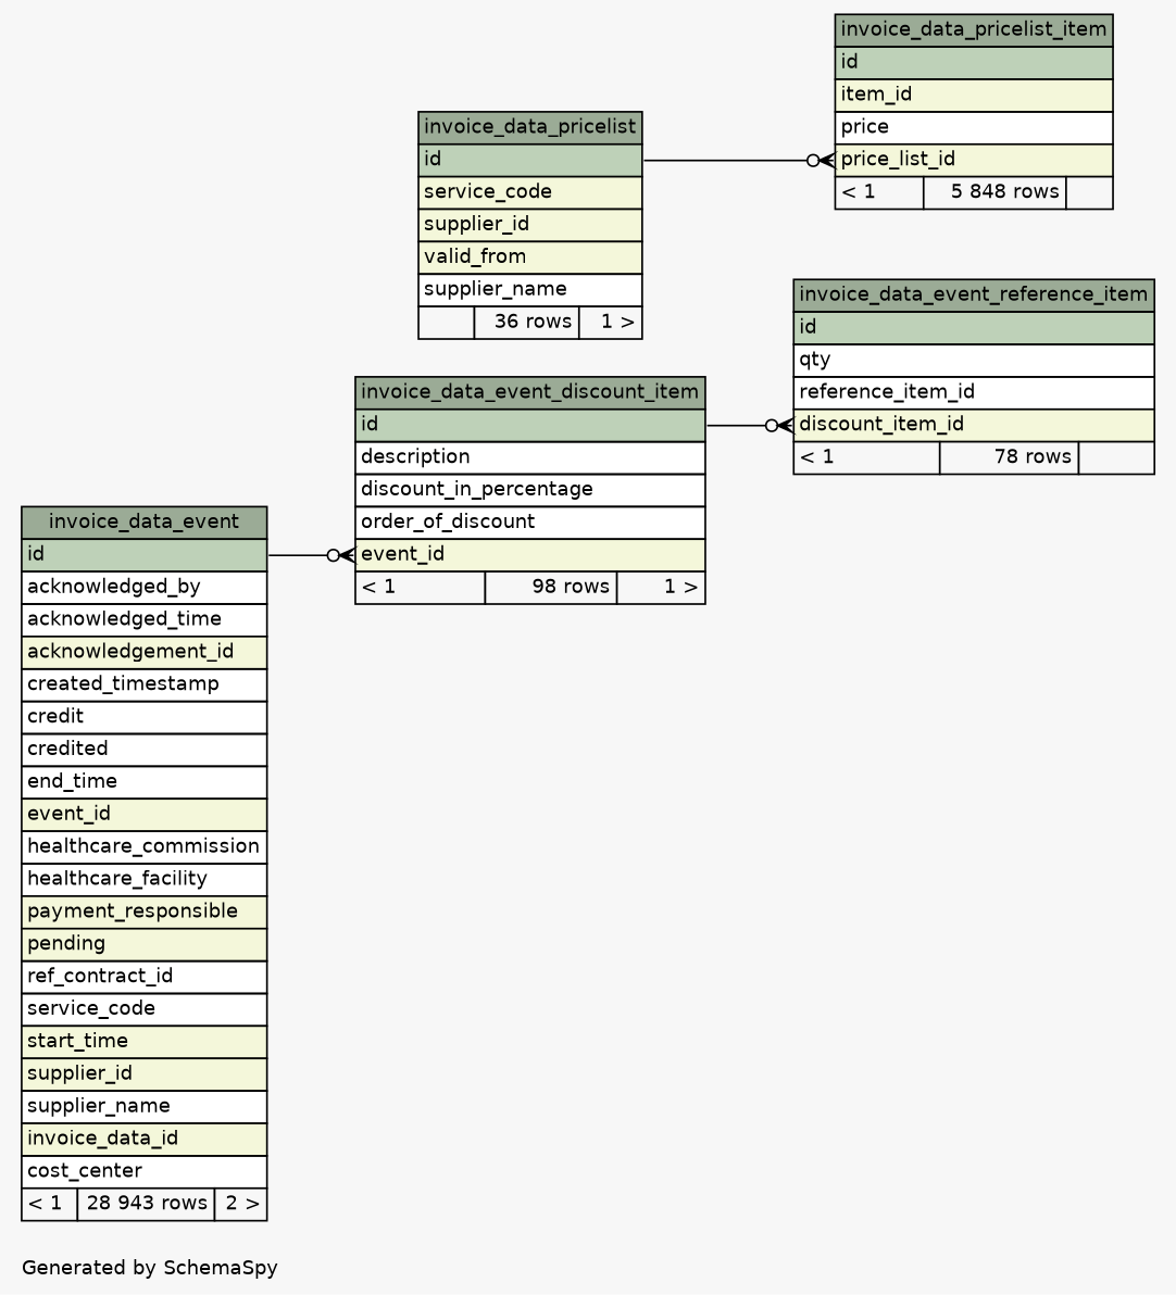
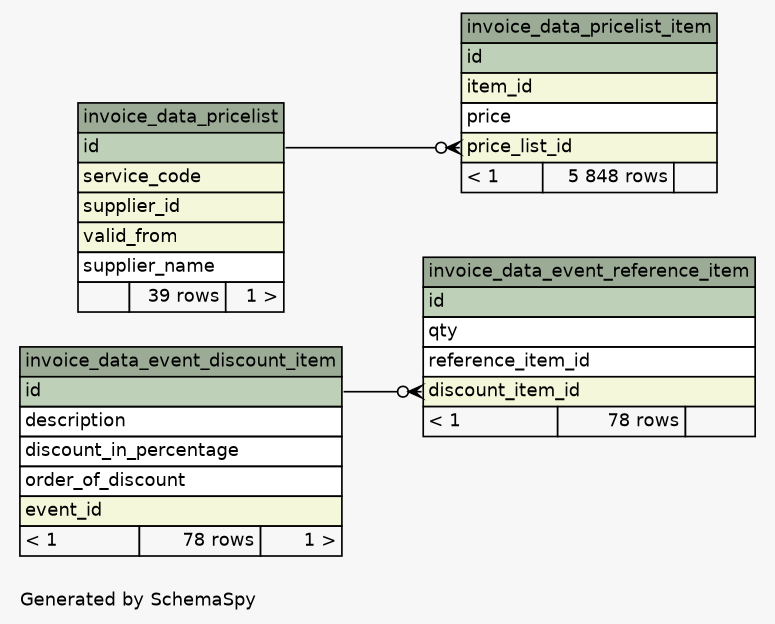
  digraph {
    bgcolor="#f7f7f7"
    fontname=Helvetica
    fontsize=11
    label="\nGenerated by SchemaSpy"
    labeljust=l
    nodesep=0.18
    rankdir=RL
    ranksep=0.46
    node [fontname=Helvetica fontsize=11 shape=plaintext]
    edge [arrowhead=none arrowsize=0.8 arrowtail=crowodot dir=back headport="id:e"]
-   n1 [label=<     <TABLE BORDER="0" CELLBORDER="1" CELLSPACING="0" BGCOLOR="#ffffff">       <TR><TD COLSPAN="3" BGCOLOR="#9bab96" ALIGN="CENTER">invoice_data_event</TD></TR>       <TR><TD PORT="id" COLSPAN="3" BGCOLOR="#bed1b8" ALIGN="LEFT">id</TD></TR>       <TR><TD PORT="acknowledged_by" COLSPAN="3" ALIGN="LEFT">acknowledged_by</TD></TR>       <TR><TD PORT="acknowledged_time" COLSPAN="3" ALIGN="LEFT">acknowledged_time</TD></TR>       <TR><TD PORT="acknowledgement_id" COLSPAN="3" BGCOLOR="#f4f7da" ALIGN="LEFT">acknowledgement_id</TD></TR>       <TR><TD PORT="created_timestamp" COLSPAN="3" ALIGN="LEFT">created_timestamp</TD></TR>       <TR><TD PORT="credit" COLSPAN="3" ALIGN="LEFT">credit</TD></TR>       <TR><TD PORT="credited" COLSPAN="3" ALIGN="LEFT">credited</TD></TR>       <TR><TD PORT="end_time" COLSPAN="3" ALIGN="LEFT">end_time</TD></TR>       <TR><TD PORT="event_id" COLSPAN="3" BGCOLOR="#f4f7da" ALIGN="LEFT">event_id</TD></TR>       <TR><TD PORT="healthcare_commission" COLSPAN="3" ALIGN="LEFT">healthcare_commission</TD></TR>       <TR><TD PORT="healthcare_facility" COLSPAN="3" ALIGN="LEFT">healthcare_facility</TD></TR>       <TR><TD PORT="payment_responsible" COLSPAN="3" BGCOLOR="#f4f7da" ALIGN="LEFT">payment_responsible</TD></TR>       <TR><TD PORT="pending" COLSPAN="3" BGCOLOR="#f4f7da" ALIGN="LEFT">pending</TD></TR>       <TR><TD PORT="ref_contract_id" COLSPAN="3" ALIGN="LEFT">ref_contract_id</TD></TR>       <TR><TD PORT="service_code" COLSPAN="3" ALIGN="LEFT">service_code</TD></TR>       <TR><TD PORT="start_time" COLSPAN="3" BGCOLOR="#f4f7da" ALIGN="LEFT">start_time</TD></TR>       <TR><TD PORT="supplier_id" COLSPAN="3" BGCOLOR="#f4f7da" ALIGN="LEFT">supplier_id</TD></TR>       <TR><TD PORT="supplier_name" COLSPAN="3" ALIGN="LEFT">supplier_name</TD></TR>       <TR><TD PORT="invoice_data_id" COLSPAN="3" BGCOLOR="#f4f7da" ALIGN="LEFT">invoice_data_id</TD></TR>       <TR><TD PORT="cost_center" COLSPAN="3" ALIGN="LEFT">cost_center</TD></TR>       <TR><TD ALIGN="LEFT" BGCOLOR="#f7f7f7">&lt; 1</TD><TD ALIGN="RIGHT" BGCOLOR="#f7f7f7">28 943 rows</TD><TD ALIGN="RIGHT" BGCOLOR="#f7f7f7">2 &gt;</TD></TR>     </TABLE>>]
-   n2 [label=<     <TABLE BORDER="0" CELLBORDER="1" CELLSPACING="0" BGCOLOR="#ffffff">       <TR><TD COLSPAN="3" BGCOLOR="#9bab96" ALIGN="CENTER">invoice_data_event_discount_item</TD></TR>       <TR><TD PORT="id" COLSPAN="3" BGCOLOR="#bed1b8" ALIGN="LEFT">id</TD></TR>       <TR><TD PORT="description" COLSPAN="3" ALIGN="LEFT">description</TD></TR>       <TR><TD PORT="discount_in_percentage" COLSPAN="3" ALIGN="LEFT">discount_in_percentage</TD></TR>       <TR><TD PORT="order_of_discount" COLSPAN="3" ALIGN="LEFT">order_of_discount</TD></TR>       <TR><TD PORT="event_id" COLSPAN="3" BGCOLOR="#f4f7da" ALIGN="LEFT">event_id</TD></TR>       <TR><TD ALIGN="LEFT" BGCOLOR="#f7f7f7">&lt; 1</TD><TD ALIGN="RIGHT" BGCOLOR="#f7f7f7">98 rows</TD><TD ALIGN="RIGHT" BGCOLOR="#f7f7f7">1 &gt;</TD></TR>     </TABLE>>]
+   n2 [label=<     <TABLE BORDER="0" CELLBORDER="1" CELLSPACING="0" BGCOLOR="#ffffff">       <TR><TD COLSPAN="3" BGCOLOR="#9bab96" ALIGN="CENTER">invoice_data_event_discount_item</TD></TR>       <TR><TD PORT="id" COLSPAN="3" BGCOLOR="#bed1b8" ALIGN="LEFT">id</TD></TR>       <TR><TD PORT="description" COLSPAN="3" ALIGN="LEFT">description</TD></TR>       <TR><TD PORT="discount_in_percentage" COLSPAN="3" ALIGN="LEFT">discount_in_percentage</TD></TR>       <TR><TD PORT="order_of_discount" COLSPAN="3" ALIGN="LEFT">order_of_discount</TD></TR>       <TR><TD PORT="event_id" COLSPAN="3" BGCOLOR="#f4f7da" ALIGN="LEFT">event_id</TD></TR>       <TR><TD ALIGN="LEFT" BGCOLOR="#f7f7f7">&lt; 1</TD><TD ALIGN="RIGHT" BGCOLOR="#f7f7f7">78 rows</TD><TD ALIGN="RIGHT" BGCOLOR="#f7f7f7">1 &gt;</TD></TR>     </TABLE>>]
    n3 [label=<     <TABLE BORDER="0" CELLBORDER="1" CELLSPACING="0" BGCOLOR="#ffffff">       <TR><TD COLSPAN="3" BGCOLOR="#9bab96" ALIGN="CENTER">invoice_data_event_reference_item</TD></TR>       <TR><TD PORT="id" COLSPAN="3" BGCOLOR="#bed1b8" ALIGN="LEFT">id</TD></TR>       <TR><TD PORT="qty" COLSPAN="3" ALIGN="LEFT">qty</TD></TR>       <TR><TD PORT="reference_item_id" COLSPAN="3" ALIGN="LEFT">reference_item_id</TD></TR>       <TR><TD PORT="discount_item_id" COLSPAN="3" BGCOLOR="#f4f7da" ALIGN="LEFT">discount_item_id</TD></TR>       <TR><TD ALIGN="LEFT" BGCOLOR="#f7f7f7">&lt; 1</TD><TD ALIGN="RIGHT" BGCOLOR="#f7f7f7">78 rows</TD><TD ALIGN="RIGHT" BGCOLOR="#f7f7f7">  </TD></TR>     </TABLE>>]
-   n4 [label=<     <TABLE BORDER="0" CELLBORDER="1" CELLSPACING="0" BGCOLOR="#ffffff">       <TR><TD COLSPAN="3" BGCOLOR="#9bab96" ALIGN="CENTER">invoice_data_pricelist</TD></TR>       <TR><TD PORT="id" COLSPAN="3" BGCOLOR="#bed1b8" ALIGN="LEFT">id</TD></TR>       <TR><TD PORT="service_code" COLSPAN="3" BGCOLOR="#f4f7da" ALIGN="LEFT">service_code</TD></TR>       <TR><TD PORT="supplier_id" COLSPAN="3" BGCOLOR="#f4f7da" ALIGN="LEFT">supplier_id</TD></TR>       <TR><TD PORT="valid_from" COLSPAN="3" BGCOLOR="#f4f7da" ALIGN="LEFT">valid_from</TD></TR>       <TR><TD PORT="supplier_name" COLSPAN="3" ALIGN="LEFT">supplier_name</TD></TR>       <TR><TD ALIGN="LEFT" BGCOLOR="#f7f7f7">  </TD><TD ALIGN="RIGHT" BGCOLOR="#f7f7f7">36 rows</TD><TD ALIGN="RIGHT" BGCOLOR="#f7f7f7">1 &gt;</TD></TR>     </TABLE>>]
+   n4 [label=<     <TABLE BORDER="0" CELLBORDER="1" CELLSPACING="0" BGCOLOR="#ffffff">       <TR><TD COLSPAN="3" BGCOLOR="#9bab96" ALIGN="CENTER">invoice_data_pricelist</TD></TR>       <TR><TD PORT="id" COLSPAN="3" BGCOLOR="#bed1b8" ALIGN="LEFT">id</TD></TR>       <TR><TD PORT="service_code" COLSPAN="3" BGCOLOR="#f4f7da" ALIGN="LEFT">service_code</TD></TR>       <TR><TD PORT="supplier_id" COLSPAN="3" BGCOLOR="#f4f7da" ALIGN="LEFT">supplier_id</TD></TR>       <TR><TD PORT="valid_from" COLSPAN="3" BGCOLOR="#f4f7da" ALIGN="LEFT">valid_from</TD></TR>       <TR><TD PORT="supplier_name" COLSPAN="3" ALIGN="LEFT">supplier_name</TD></TR>       <TR><TD ALIGN="LEFT" BGCOLOR="#f7f7f7">  </TD><TD ALIGN="RIGHT" BGCOLOR="#f7f7f7">39 rows</TD><TD ALIGN="RIGHT" BGCOLOR="#f7f7f7">1 &gt;</TD></TR>     </TABLE>>]
    n5 [label=<     <TABLE BORDER="0" CELLBORDER="1" CELLSPACING="0" BGCOLOR="#ffffff">       <TR><TD COLSPAN="3" BGCOLOR="#9bab96" ALIGN="CENTER">invoice_data_pricelist_item</TD></TR>       <TR><TD PORT="id" COLSPAN="3" BGCOLOR="#bed1b8" ALIGN="LEFT">id</TD></TR>       <TR><TD PORT="item_id" COLSPAN="3" BGCOLOR="#f4f7da" ALIGN="LEFT">item_id</TD></TR>       <TR><TD PORT="price" COLSPAN="3" ALIGN="LEFT">price</TD></TR>       <TR><TD PORT="price_list_id" COLSPAN="3" BGCOLOR="#f4f7da" ALIGN="LEFT">price_list_id</TD></TR>       <TR><TD ALIGN="LEFT" BGCOLOR="#f7f7f7">&lt; 1</TD><TD ALIGN="RIGHT" BGCOLOR="#f7f7f7">5 848 rows</TD><TD ALIGN="RIGHT" BGCOLOR="#f7f7f7">  </TD></TR>     </TABLE>>]
-   n2 -> n1 [tailport="event_id:w"]
    n3 -> n2 [tailport="discount_item_id:w"]
    n5 -> n4 [tailport="price_list_id:w"]
  }
